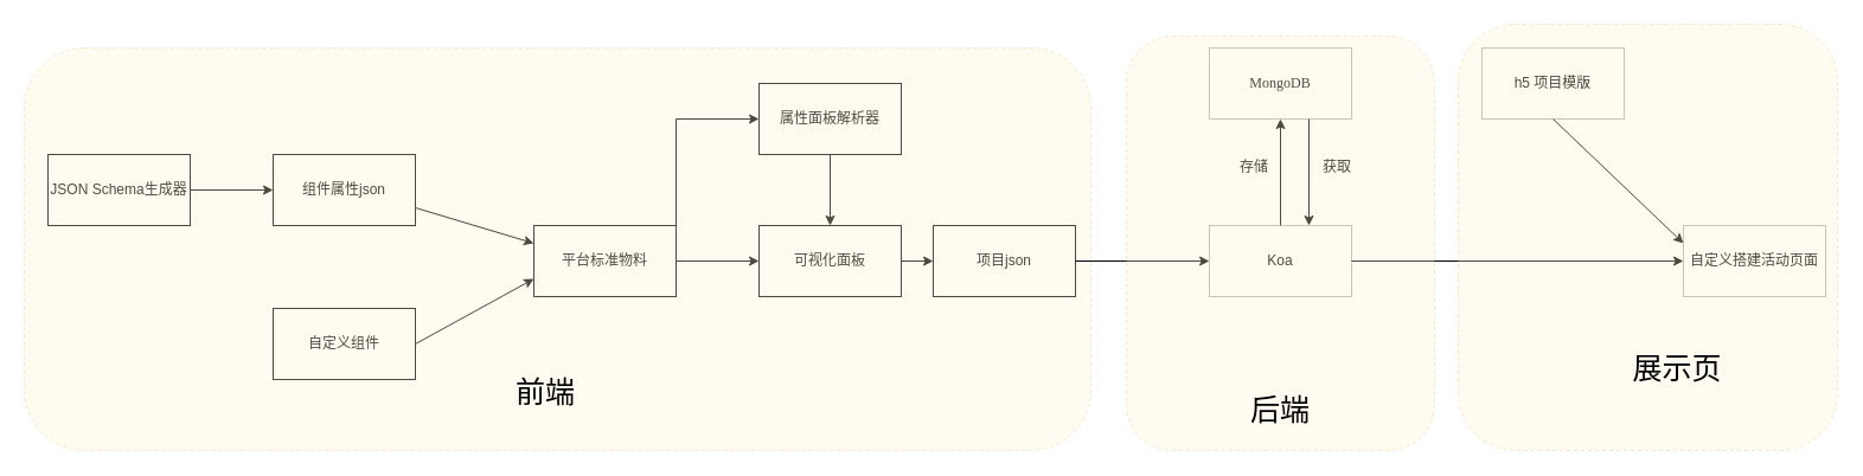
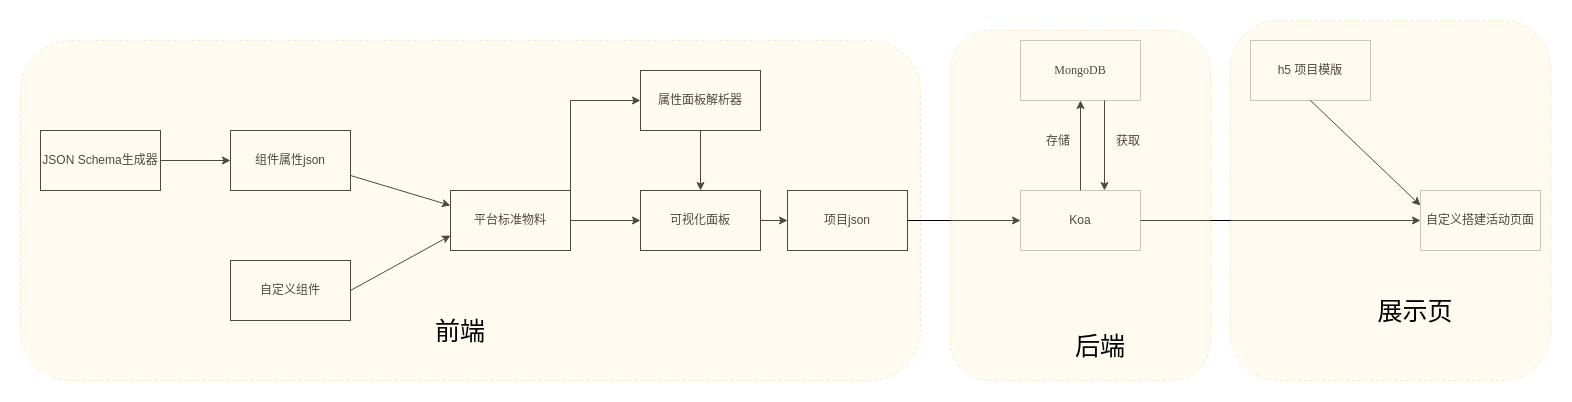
  <mxCell id="0" />
  <mxCell id="1" parent="0" />
  <mxCell id="2" value="" style="edgeStyle=orthogonalEdgeStyle;rounded=0;orthogonalLoop=1;jettySize=auto;html=1;" edge="1" parent="1" source="3" target="4"><mxGeometry relative="1" as="geometry" /></mxCell>
  <mxCell id="3" value="JSON Schema生成器" style="rounded=0;whiteSpace=wrap;html=1;" vertex="1" parent="1"><mxGeometry x="40" y="130" width="120" height="60" as="geometry" /></mxCell>
  <mxCell id="4" value="组件属性json" style="whiteSpace=wrap;html=1;rounded=0;" vertex="1" parent="1"><mxGeometry x="230" y="130" width="120" height="60" as="geometry" /></mxCell>
  <mxCell id="5" value="自定义组件" style="rounded=0;whiteSpace=wrap;html=1;" vertex="1" parent="1"><mxGeometry x="230" y="260" width="120" height="60" as="geometry" /></mxCell>
  <mxCell id="6" value="" style="edgeStyle=orthogonalEdgeStyle;rounded=0;orthogonalLoop=1;jettySize=auto;html=1;" edge="1" parent="1" source="8" target="12"><mxGeometry relative="1" as="geometry" /></mxCell>
  <mxCell id="7" value="" style="edgeStyle=orthogonalEdgeStyle;rounded=0;orthogonalLoop=1;jettySize=auto;html=1;" edge="1" parent="1" source="8" target="13"><mxGeometry relative="1" as="geometry"><Array as="points"><mxPoint x="570" y="100" /></Array></mxGeometry></mxCell>
  <mxCell id="8" value="平台标准物料" style="rounded=0;whiteSpace=wrap;html=1;" vertex="1" parent="1"><mxGeometry x="450" y="190" width="120" height="60" as="geometry" /></mxCell>
  <mxCell id="9" value="" style="endArrow=classic;html=1;rounded=0;exitX=1;exitY=0.5;exitDx=0;exitDy=0;entryX=0;entryY=0.75;entryDx=0;entryDy=0;" edge="1" parent="1" source="5" target="8"><mxGeometry width="50" height="50" relative="1" as="geometry"><mxPoint x="350" y="540" as="sourcePoint" /><mxPoint x="270" y="320" as="targetPoint" /></mxGeometry></mxCell>
  <mxCell id="10" value="" style="endArrow=classic;html=1;rounded=0;exitX=1;exitY=0.75;exitDx=0;exitDy=0;entryX=0;entryY=0.25;entryDx=0;entryDy=0;" edge="1" parent="1" source="4" target="8"><mxGeometry width="50" height="50" relative="1" as="geometry"><mxPoint x="230" y="260" as="sourcePoint" /><mxPoint x="280" y="330" as="targetPoint" /></mxGeometry></mxCell>
  <mxCell id="11" value="" style="edgeStyle=orthogonalEdgeStyle;rounded=0;orthogonalLoop=1;jettySize=auto;html=1;" edge="1" parent="1" source="12" target="15"><mxGeometry relative="1" as="geometry" /></mxCell>
  <mxCell id="12" value="可视化面板" style="rounded=0;whiteSpace=wrap;html=1;" vertex="1" parent="1"><mxGeometry x="640" y="190" width="120" height="60" as="geometry" /></mxCell>
  <mxCell id="13" value="属性面板解析器" style="whiteSpace=wrap;html=1;rounded=0;" vertex="1" parent="1"><mxGeometry x="640" y="70" width="120" height="60" as="geometry" /></mxCell>
  <mxCell id="14" value="" style="endArrow=classic;html=1;rounded=0;exitX=0.5;exitY=1;exitDx=0;exitDy=0;" edge="1" parent="1" source="13"><mxGeometry width="50" height="50" relative="1" as="geometry"><mxPoint x="350" y="540" as="sourcePoint" /><mxPoint x="700" y="190" as="targetPoint" /></mxGeometry></mxCell>
  <mxCell id="15" value="项目json" style="whiteSpace=wrap;html=1;rounded=0;" vertex="1" parent="1"><mxGeometry x="787" y="190" width="120" height="60" as="geometry" /></mxCell>
  <mxCell id="16" value="" style="rounded=1;whiteSpace=wrap;html=1;opacity=30;dashed=1;fillColor=#fff2cc;strokeColor=#d6b656;backgroundOutline=0;fillStyle=auto;gradientColor=none;" vertex="1" parent="1"><mxGeometry x="20" y="40" width="900" height="340" as="geometry" /></mxCell>
  <mxCell id="17" value="前端" style="text;html=1;strokeColor=none;fillColor=none;align=center;verticalAlign=middle;whiteSpace=wrap;rounded=0;dashed=1;opacity=30;fontSize=25;fontColor=#000000;" vertex="1" parent="1"><mxGeometry x="430" y="315" width="60" height="30" as="geometry" /></mxCell>
  <mxCell id="18" value="" style="endArrow=classic;html=1;rounded=0;fontSize=25;fontColor=#000000;exitX=1;exitY=0.5;exitDx=0;exitDy=0;" edge="1" parent="1" source="15"><mxGeometry width="50" height="50" relative="1" as="geometry"><mxPoint x="350" y="520" as="sourcePoint" /><mxPoint x="1020" y="220" as="targetPoint" /></mxGeometry></mxCell>
  <mxCell id="19" value="" style="edgeStyle=orthogonalEdgeStyle;rounded=0;orthogonalLoop=1;jettySize=auto;html=1;fontSize=12;fontColor=#000000;" edge="1" parent="1" source="20" target="22"><mxGeometry relative="1" as="geometry" /></mxCell>
  <mxCell id="20" value="Koa" style="rounded=0;whiteSpace=wrap;html=1;fillStyle=auto;fontSize=12;fontColor=#000000;gradientColor=none;opacity=30;" vertex="1" parent="1"><mxGeometry x="1020" y="190" width="120" height="60" as="geometry" /></mxCell>
  <mxCell id="21" value="" style="edgeStyle=orthogonalEdgeStyle;rounded=0;orthogonalLoop=1;jettySize=auto;html=1;fontSize=12;fontColor=#000000;exitX=1;exitY=0.5;exitDx=0;exitDy=0;" edge="1" parent="1" source="20" target="23"><mxGeometry relative="1" as="geometry" /></mxCell>
  <mxCell id="22" value="&lt;p style=&quot;margin: 0pt 0pt 0.0pt; text-align: justify; font-family: &amp;quot;Times New Roman&amp;quot;;&quot; class=&quot;MsoNormal&quot;&gt;&lt;span style=&quot;font-family: 宋体;&quot;&gt;&lt;font style=&quot;font-size: 12px;&quot;&gt;MongoDB&lt;/font&gt;&lt;/span&gt;&lt;/p&gt;" style="whiteSpace=wrap;html=1;fontColor=#000000;rounded=0;fillStyle=auto;gradientColor=none;opacity=30;" vertex="1" parent="1"><mxGeometry x="1020" y="40" width="120" height="60" as="geometry" /></mxCell>
  <mxCell id="23" value="自定义搭建活动页面" style="whiteSpace=wrap;html=1;fontColor=#000000;rounded=0;fillStyle=auto;gradientColor=none;opacity=30;" vertex="1" parent="1"><mxGeometry x="1420" y="190" width="120" height="60" as="geometry" /></mxCell>
  <mxCell id="24" value="" style="endArrow=classic;html=1;rounded=0;fontSize=12;fontColor=#000000;entryX=0.7;entryY=0;entryDx=0;entryDy=0;entryPerimeter=0;" edge="1" parent="1" target="20"><mxGeometry width="50" height="50" relative="1" as="geometry"><mxPoint x="1104" y="100" as="sourcePoint" /><mxPoint x="770" y="470" as="targetPoint" /></mxGeometry></mxCell>
  <mxCell id="25" value="存储" style="text;strokeColor=none;fillColor=none;align=left;verticalAlign=middle;spacingLeft=4;spacingRight=4;overflow=hidden;points=[[0,0.5],[1,0.5]];portConstraint=eastwest;rotatable=0;fillStyle=auto;fontSize=12;fontColor=#000000;opacity=30;" vertex="1" parent="1"><mxGeometry x="1040" y="130" width="40" height="20" as="geometry" /></mxCell>
  <mxCell id="26" value="获取" style="text;strokeColor=none;fillColor=none;align=left;verticalAlign=middle;spacingLeft=4;spacingRight=4;overflow=hidden;points=[[0,0.5],[1,0.5]];portConstraint=eastwest;rotatable=0;fillStyle=auto;fontSize=12;fontColor=#000000;opacity=30;" vertex="1" parent="1"><mxGeometry x="1110" y="130" width="40" height="20" as="geometry" /></mxCell>
  <mxCell id="27" value="h5 项目模版" style="rounded=0;whiteSpace=wrap;html=1;fillStyle=auto;fontSize=12;fontColor=#000000;gradientColor=none;opacity=30;" vertex="1" parent="1"><mxGeometry x="1250" y="40" width="120" height="60" as="geometry" /></mxCell>
  <mxCell id="28" value="" style="endArrow=classic;html=1;rounded=0;fontSize=12;fontColor=#000000;exitX=0.5;exitY=1;exitDx=0;exitDy=0;entryX=0;entryY=0.25;entryDx=0;entryDy=0;" edge="1" parent="1" source="27" target="23"><mxGeometry width="50" height="50" relative="1" as="geometry"><mxPoint x="720" y="520" as="sourcePoint" /><mxPoint x="770" y="470" as="targetPoint" /></mxGeometry></mxCell>
  <mxCell id="29" value="" style="rounded=1;whiteSpace=wrap;html=1;opacity=30;dashed=1;fillColor=#fff2cc;strokeColor=#d6b656;backgroundOutline=0;fillStyle=auto;gradientColor=none;" vertex="1" parent="1"><mxGeometry x="950" y="30" width="260" height="350" as="geometry" /></mxCell>
  <mxCell id="30" value="" style="rounded=1;whiteSpace=wrap;html=1;opacity=30;dashed=1;fillColor=#fff2cc;strokeColor=#d6b656;backgroundOutline=0;fillStyle=auto;gradientColor=none;" vertex="1" parent="1"><mxGeometry x="1230" y="20" width="320" height="360" as="geometry" /></mxCell>
- <mxCell id="31" value="后端" style="text;html=1;strokeColor=none;fillColor=none;align=center;verticalAlign=middle;whiteSpace=wrap;rounded=0;dashed=1;opacity=30;fontSize=25;fontColor=#000000;" vertex="1" parent="1"><mxGeometry x="1050" y="330" width="60" height="30" as="geometry" /></mxCell>
+ <mxCell id="31" value="后端" style="text;html=1;strokeColor=none;fillColor=none;align=center;verticalAlign=middle;whiteSpace=wrap;rounded=0;dashed=1;opacity=30;fontSize=25;fontColor=#000000;" vertex="1" parent="1"><mxGeometry x="1070" y="330" width="60" height="30" as="geometry" /></mxCell>
  <mxCell id="32" value="展示页" style="text;html=1;strokeColor=none;fillColor=none;align=center;verticalAlign=middle;whiteSpace=wrap;rounded=0;dashed=1;opacity=30;fontSize=25;fontColor=#000000;" vertex="1" parent="1"><mxGeometry x="1375" y="295" width="80" height="30" as="geometry" /></mxCell>
